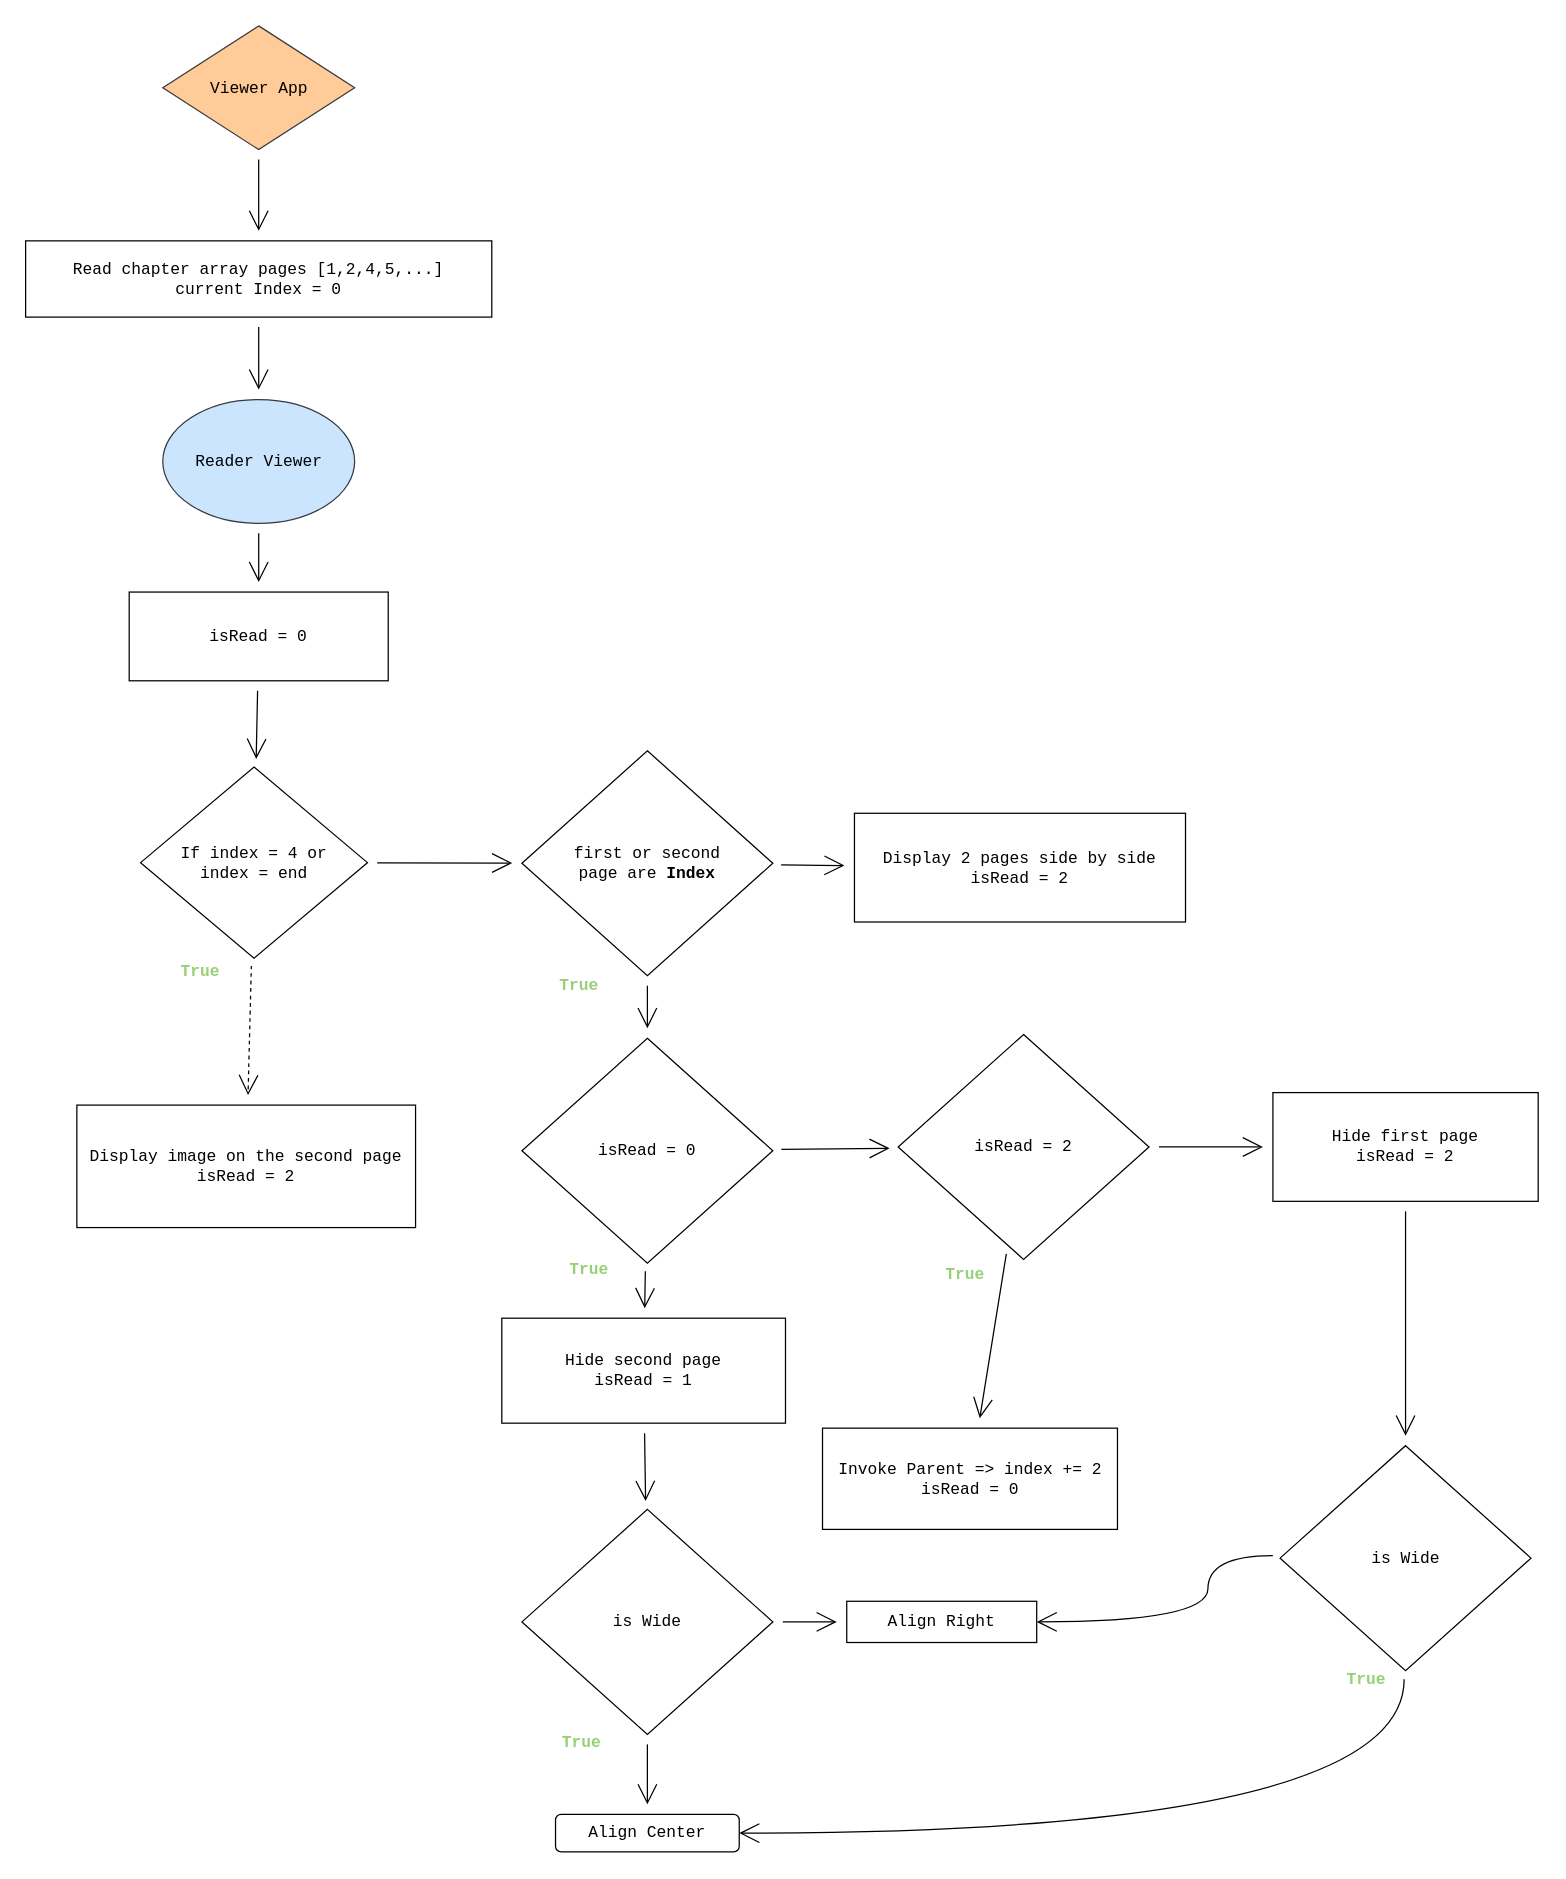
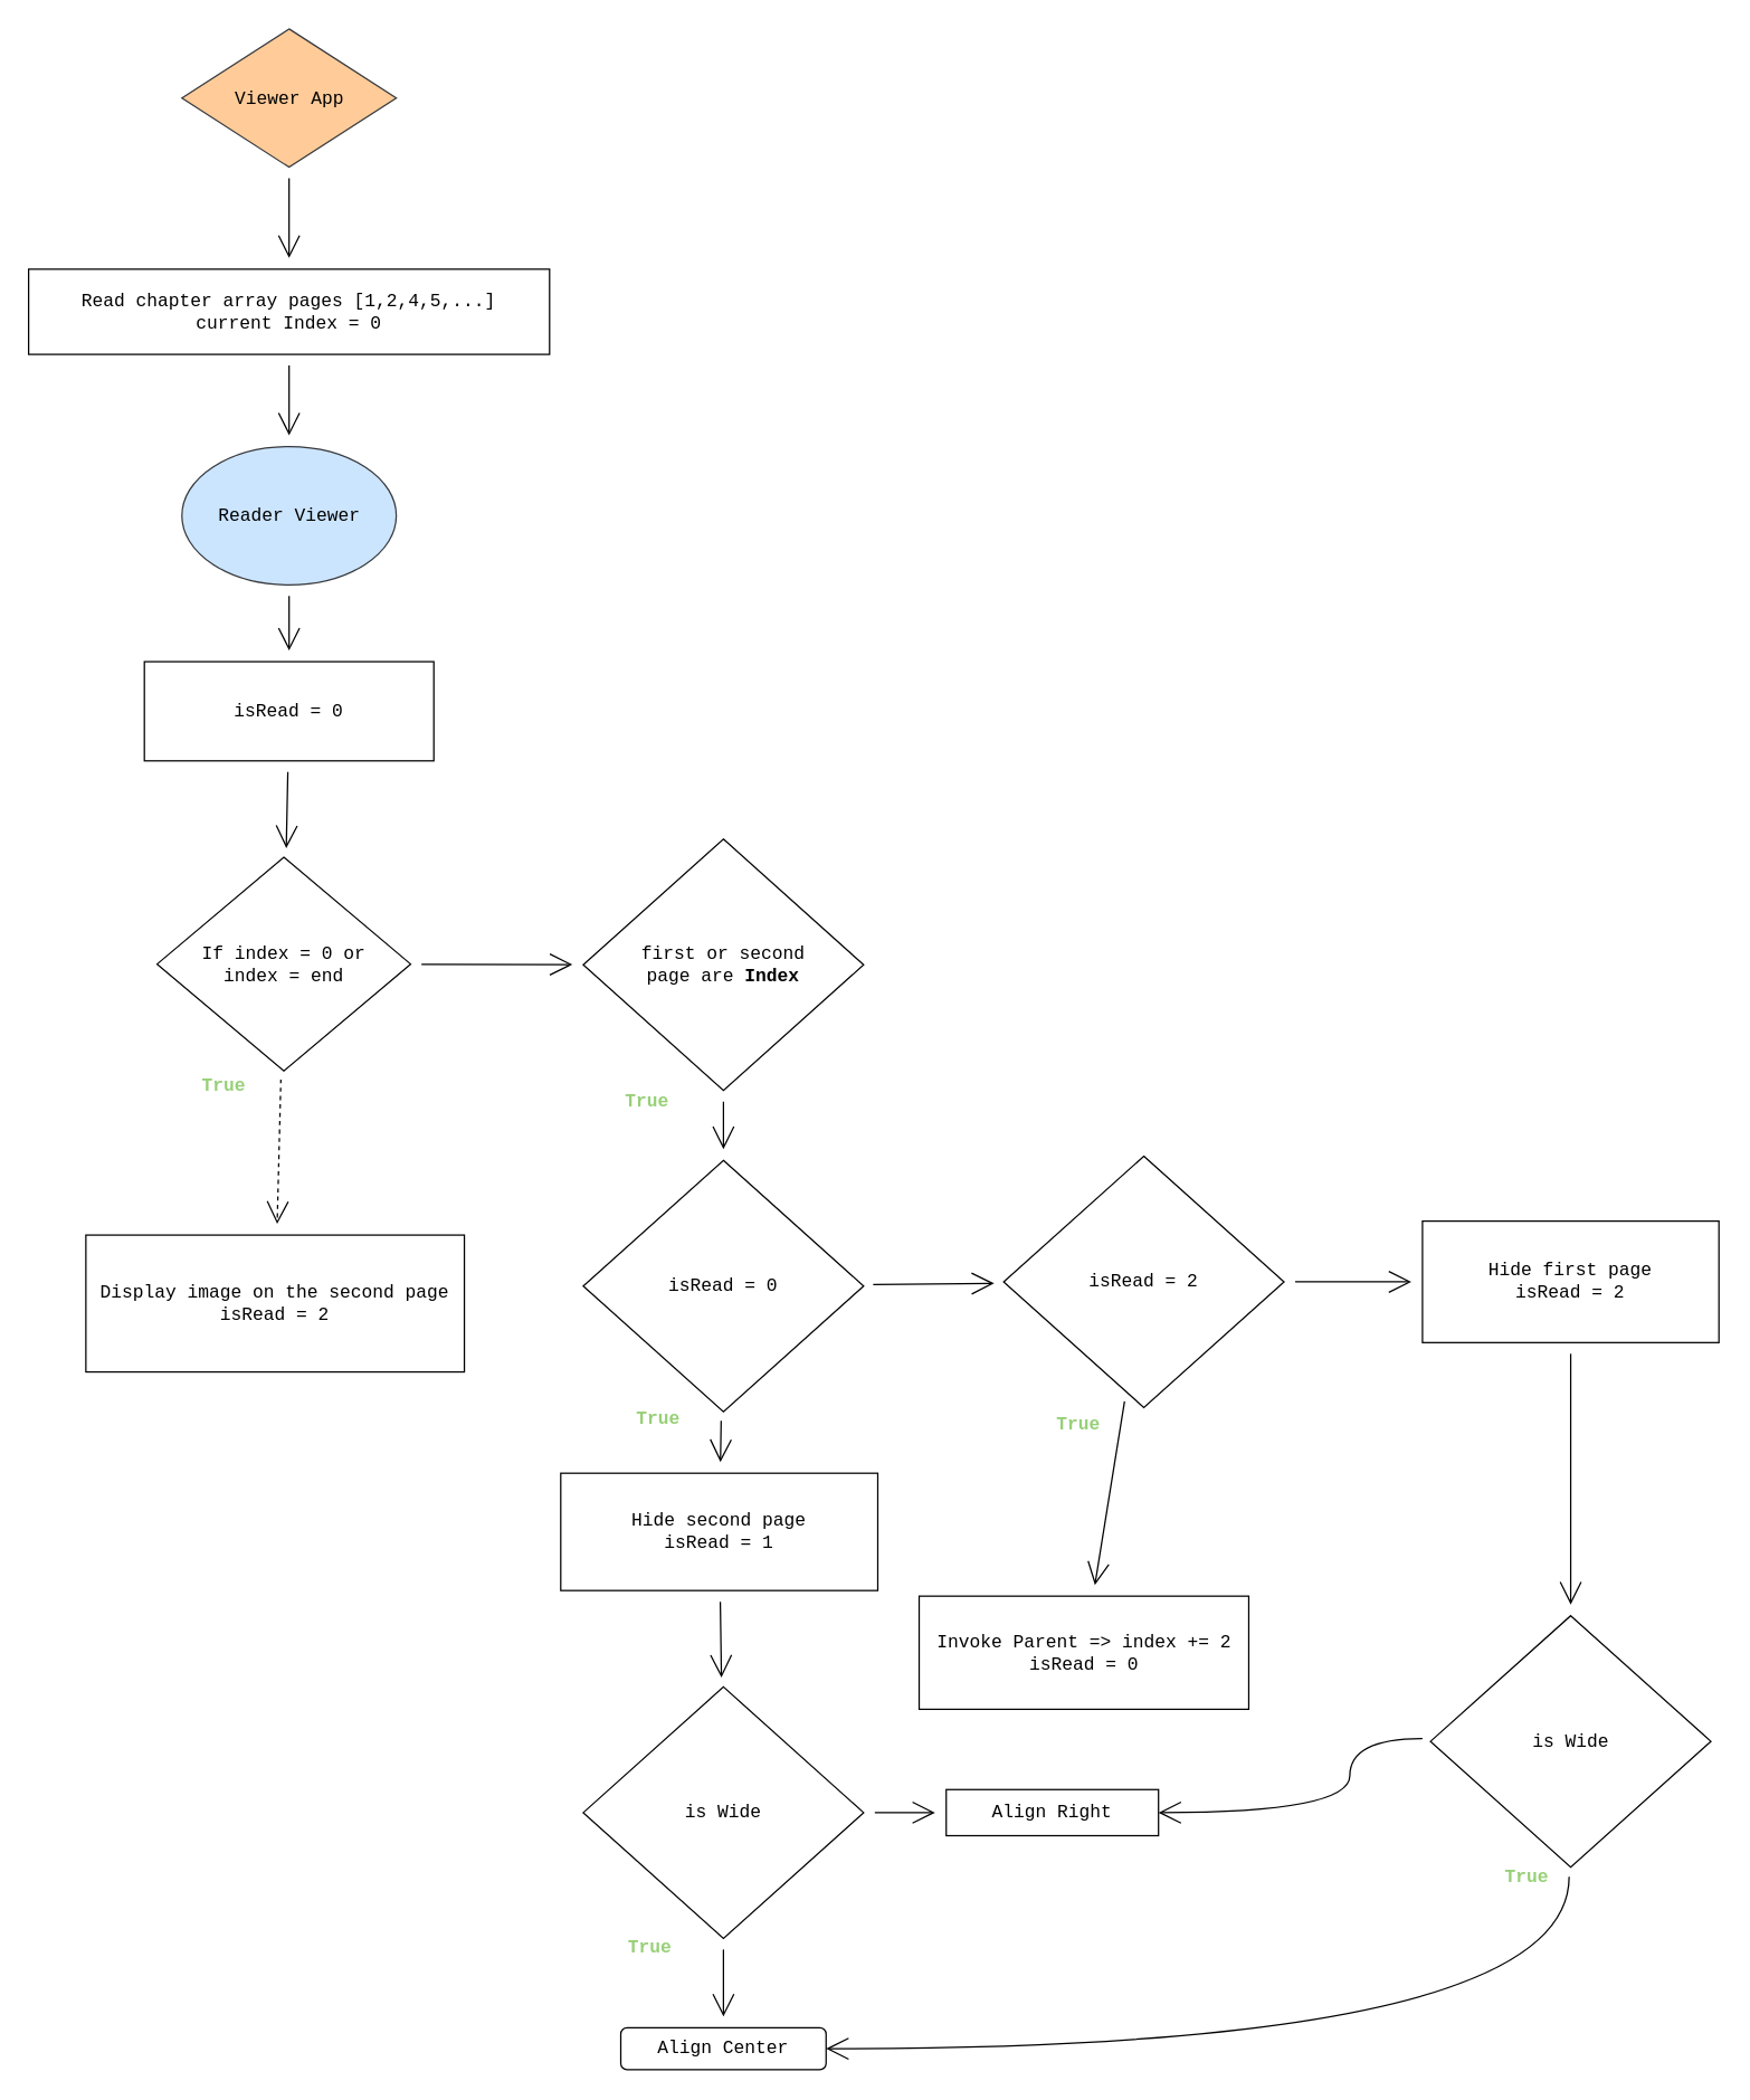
  <mxCell id="0" />
  <mxCell id="1" parent="0" />
  <mxCell id="2" value="" style="edgeStyle=none;curved=1;rounded=0;orthogonalLoop=1;jettySize=auto;html=1;fontFamily=Courier New;fontSize=13;fontColor=#000000;endArrow=open;startSize=14;endSize=14;sourcePerimeterSpacing=8;targetPerimeterSpacing=8;" edge="1" parent="1" source="3" target="13"><mxGeometry relative="1" as="geometry" /></mxCell>
  <mxCell id="3" value="Read chapter array pages [1,2,4,5,...]&lt;br style=&quot;font-size: 13px;&quot;&gt;current Index = 0" style="rounded=0;whiteSpace=wrap;html=1;hachureGap=4;fontFamily=Courier New;fontSize=13;" vertex="1" parent="1"><mxGeometry x="20" y="192" width="373" height="61" as="geometry" /></mxCell>
  <mxCell id="4" value="" style="edgeStyle=none;curved=1;rounded=0;orthogonalLoop=1;jettySize=auto;html=1;endArrow=open;startSize=14;endSize=14;sourcePerimeterSpacing=8;targetPerimeterSpacing=8;fontFamily=Courier New;fontSize=13;dashed=1;" edge="1" parent="1" source="6" target="7"><mxGeometry relative="1" as="geometry" /></mxCell>
  <mxCell id="5" style="edgeStyle=none;curved=1;rounded=0;orthogonalLoop=1;jettySize=auto;html=1;fontFamily=Courier New;fontSize=13;fontColor=#000000;endArrow=open;startSize=14;endSize=14;sourcePerimeterSpacing=8;targetPerimeterSpacing=8;" edge="1" parent="1" source="6" target="11"><mxGeometry relative="1" as="geometry" /></mxCell>
- <mxCell id="6" value="If index = 4 or&lt;br&gt;index = end" style="rhombus;whiteSpace=wrap;html=1;hachureGap=4;fontFamily=Courier New;fontSize=13;" vertex="1" parent="1"><mxGeometry x="112" y="613" width="181.5" height="153" as="geometry" /></mxCell>
+ <mxCell id="6" value="If index = 0 or&lt;br&gt;index = end" style="rhombus;whiteSpace=wrap;html=1;hachureGap=4;fontFamily=Courier New;fontSize=13;" vertex="1" parent="1"><mxGeometry x="112" y="613" width="181.5" height="153" as="geometry" /></mxCell>
  <mxCell id="7" value="Display image on the second page&lt;br&gt;isRead = 2" style="whiteSpace=wrap;html=1;hachureGap=4;fontFamily=Courier New;fontSize=13;" vertex="1" parent="1"><mxGeometry x="61" y="883.5" width="271" height="98" as="geometry" /></mxCell>
  <mxCell id="8" value="&lt;font color=&quot;#97d077&quot; style=&quot;font-size: 13px;&quot;&gt;True&lt;/font&gt;" style="text;html=1;strokeColor=none;fillColor=none;align=center;verticalAlign=middle;whiteSpace=wrap;rounded=0;hachureGap=4;fontStyle=1;fontSize=13;fontFamily=Courier New;" vertex="1" parent="1"><mxGeometry x="129.75" y="762" width="60" height="30" as="geometry" /></mxCell>
  <mxCell id="9" value="" style="edgeStyle=none;curved=1;rounded=0;orthogonalLoop=1;jettySize=auto;html=1;fontFamily=Courier New;fontSize=13;fontColor=#000000;endArrow=open;startSize=14;endSize=14;sourcePerimeterSpacing=8;targetPerimeterSpacing=8;" edge="1" parent="1" source="11" target="18"><mxGeometry relative="1" as="geometry" /></mxCell>
- <mxCell id="10" value="" style="edgeStyle=none;curved=1;rounded=0;orthogonalLoop=1;jettySize=auto;html=1;fontFamily=Courier New;fontSize=13;fontColor=#000000;endArrow=open;startSize=14;endSize=14;sourcePerimeterSpacing=8;targetPerimeterSpacing=8;" edge="1" parent="1" source="11" target="28"><mxGeometry relative="1" as="geometry" /></mxCell>
  <mxCell id="11" value="first or second&lt;br&gt;page are&amp;nbsp;&lt;b&gt;Index&lt;/b&gt;" style="rhombus;whiteSpace=wrap;html=1;hachureGap=4;fontFamily=Courier New;fontSize=13;" vertex="1" parent="1"><mxGeometry x="417.12" y="600" width="200.75" height="180" as="geometry" /></mxCell>
  <mxCell id="12" value="" style="edgeStyle=none;curved=1;rounded=0;orthogonalLoop=1;jettySize=auto;html=1;fontFamily=Courier New;fontSize=13;fontColor=#000000;endArrow=open;startSize=14;endSize=14;sourcePerimeterSpacing=8;targetPerimeterSpacing=8;" edge="1" parent="1" source="13" target="15"><mxGeometry relative="1" as="geometry" /></mxCell>
  <mxCell id="13" value="Reader Viewer" style="ellipse;whiteSpace=wrap;html=1;hachureGap=4;fontFamily=Courier New;fontSize=13;fillColor=#cce5ff;strokeColor=#36393d;" vertex="1" parent="1"><mxGeometry x="129.75" y="319" width="153.5" height="99" as="geometry" /></mxCell>
  <mxCell id="14" style="edgeStyle=none;curved=1;rounded=0;orthogonalLoop=1;jettySize=auto;html=1;fontFamily=Courier New;fontSize=13;fontColor=#000000;endArrow=open;startSize=14;endSize=14;sourcePerimeterSpacing=8;targetPerimeterSpacing=8;" edge="1" parent="1" source="15" target="6"><mxGeometry relative="1" as="geometry" /></mxCell>
  <mxCell id="15" value="isRead = 0" style="whiteSpace=wrap;html=1;hachureGap=4;fontFamily=Courier New;fontSize=13;fontColor=#000000;" vertex="1" parent="1"><mxGeometry x="102.88" y="473" width="207.25" height="71" as="geometry" /></mxCell>
  <mxCell id="16" value="" style="edgeStyle=none;curved=1;rounded=0;orthogonalLoop=1;jettySize=auto;html=1;fontFamily=Courier New;fontSize=13;fontColor=#000000;endArrow=open;startSize=14;endSize=14;sourcePerimeterSpacing=8;targetPerimeterSpacing=8;" edge="1" parent="1" source="18" target="26"><mxGeometry relative="1" as="geometry" /></mxCell>
  <mxCell id="17" style="edgeStyle=none;curved=1;rounded=0;orthogonalLoop=1;jettySize=auto;html=1;fontFamily=Courier New;fontSize=13;fontColor=#000000;endArrow=open;startSize=14;endSize=14;sourcePerimeterSpacing=8;targetPerimeterSpacing=8;" edge="1" parent="1" source="18" target="42"><mxGeometry relative="1" as="geometry" /></mxCell>
  <mxCell id="18" value="isRead = 0" style="rhombus;whiteSpace=wrap;html=1;hachureGap=4;fontFamily=Courier New;fontSize=13;fontColor=#000000;" vertex="1" parent="1"><mxGeometry x="417.12" y="830" width="200.75" height="180" as="geometry" /></mxCell>
  <mxCell id="19" value="Align Right" style="whiteSpace=wrap;html=1;hachureGap=4;fontFamily=Courier New;fontSize=13;fontColor=#000000;" vertex="1" parent="1"><mxGeometry x="677" y="1280.5" width="152" height="33" as="geometry" /></mxCell>
  <mxCell id="20" style="edgeStyle=none;curved=1;rounded=0;orthogonalLoop=1;jettySize=auto;html=1;fontFamily=Courier New;fontSize=13;fontColor=#000000;endArrow=open;startSize=14;endSize=14;sourcePerimeterSpacing=8;targetPerimeterSpacing=8;" edge="1" parent="1" source="21" target="39"><mxGeometry relative="1" as="geometry" /></mxCell>
  <mxCell id="21" value="Hide first page&lt;br&gt;isRead = 2" style="whiteSpace=wrap;html=1;hachureGap=4;fontFamily=Courier New;fontSize=13;fontColor=#000000;" vertex="1" parent="1"><mxGeometry x="1018" y="873.5" width="212.25" height="87" as="geometry" /></mxCell>
  <mxCell id="22" value="&lt;font color=&quot;#97d077&quot; style=&quot;font-size: 13px;&quot;&gt;True&lt;/font&gt;" style="text;html=1;strokeColor=none;fillColor=none;align=center;verticalAlign=middle;whiteSpace=wrap;rounded=0;hachureGap=4;fontStyle=1;fontSize=13;fontFamily=Courier New;" vertex="1" parent="1"><mxGeometry x="441.12" y="1000" width="60" height="30" as="geometry" /></mxCell>
  <mxCell id="23" value="&lt;font color=&quot;#97d077&quot; style=&quot;font-size: 13px;&quot;&gt;True&lt;/font&gt;" style="text;html=1;strokeColor=none;fillColor=none;align=center;verticalAlign=middle;whiteSpace=wrap;rounded=0;hachureGap=4;fontStyle=1;fontSize=13;fontFamily=Courier New;" vertex="1" parent="1"><mxGeometry x="433.12" y="773" width="60" height="30" as="geometry" /></mxCell>
  <mxCell id="24" value="" style="edgeStyle=none;curved=1;rounded=0;orthogonalLoop=1;jettySize=auto;html=1;fontFamily=Courier New;fontSize=13;fontColor=#000000;endArrow=open;startSize=14;endSize=14;sourcePerimeterSpacing=8;targetPerimeterSpacing=8;" edge="1" parent="1" source="26" target="27"><mxGeometry relative="1" as="geometry" /></mxCell>
  <mxCell id="25" style="edgeStyle=none;curved=1;rounded=0;orthogonalLoop=1;jettySize=auto;html=1;fontFamily=Courier New;fontSize=13;fontColor=#000000;endArrow=open;startSize=14;endSize=14;sourcePerimeterSpacing=8;targetPerimeterSpacing=8;" edge="1" parent="1" source="26" target="21"><mxGeometry relative="1" as="geometry" /></mxCell>
  <mxCell id="26" value="isRead = 2" style="rhombus;whiteSpace=wrap;html=1;hachureGap=4;fontFamily=Courier New;fontSize=13;fontColor=#000000;" vertex="1" parent="1"><mxGeometry x="718.125" y="827" width="200.75" height="180" as="geometry" /></mxCell>
  <mxCell id="27" value="Invoke Parent =&amp;gt; index += 2&lt;br&gt;isRead = 0" style="whiteSpace=wrap;html=1;hachureGap=4;fontFamily=Courier New;fontSize=13;fontColor=#000000;" vertex="1" parent="1"><mxGeometry x="657.62" y="1142" width="236" height="81" as="geometry" /></mxCell>
- <mxCell id="28" value="Display 2 pages side by side&lt;br&gt;isRead = 2" style="whiteSpace=wrap;html=1;hachureGap=4;fontFamily=Courier New;fontSize=13;fontColor=#000000;" vertex="1" parent="1"><mxGeometry x="683.18" y="650" width="264.88" height="87" as="geometry" /></mxCell>
  <mxCell id="29" value="&lt;font color=&quot;#97d077&quot; style=&quot;font-size: 13px;&quot;&gt;True&lt;/font&gt;" style="text;html=1;strokeColor=none;fillColor=none;align=center;verticalAlign=middle;whiteSpace=wrap;rounded=0;hachureGap=4;fontStyle=1;fontSize=13;fontFamily=Courier New;" vertex="1" parent="1"><mxGeometry x="742.12" y="1004" width="60" height="30" as="geometry" /></mxCell>
  <mxCell id="30" style="edgeStyle=none;curved=1;rounded=0;orthogonalLoop=1;jettySize=auto;html=1;fontFamily=Courier New;fontSize=13;fontColor=#000000;endArrow=open;startSize=14;endSize=14;sourcePerimeterSpacing=8;targetPerimeterSpacing=8;" edge="1" parent="1" source="31" target="3"><mxGeometry relative="1" as="geometry" /></mxCell>
  <mxCell id="31" value="Viewer App" style="rhombus;whiteSpace=wrap;html=1;hachureGap=4;fontFamily=Courier New;fontSize=13;fillColor=#ffcc99;strokeColor=#36393d;" vertex="1" parent="1"><mxGeometry x="129.76" y="20" width="153.5" height="99" as="geometry" /></mxCell>
  <mxCell id="32" style="edgeStyle=none;curved=1;rounded=0;orthogonalLoop=1;jettySize=auto;html=1;fontFamily=Courier New;fontSize=13;fontColor=#000000;endArrow=open;startSize=14;endSize=14;sourcePerimeterSpacing=8;targetPerimeterSpacing=8;" edge="1" parent="1" source="34" target="35"><mxGeometry relative="1" as="geometry" /></mxCell>
  <mxCell id="33" style="edgeStyle=none;curved=1;rounded=0;orthogonalLoop=1;jettySize=auto;html=1;fontFamily=Courier New;fontSize=13;fontColor=#000000;endArrow=open;startSize=14;endSize=14;sourcePerimeterSpacing=8;targetPerimeterSpacing=8;" edge="1" parent="1" source="34" target="19"><mxGeometry relative="1" as="geometry" /></mxCell>
  <mxCell id="34" value="is Wide" style="rhombus;whiteSpace=wrap;html=1;hachureGap=4;fontFamily=Courier New;fontSize=13;fontColor=#000000;" vertex="1" parent="1"><mxGeometry x="417.12" y="1207" width="200.75" height="180" as="geometry" /></mxCell>
  <mxCell id="35" value="Align Center" style="whiteSpace=wrap;html=1;hachureGap=4;fontFamily=Courier New;fontSize=13;fontColor=#000000;rounded=1;" vertex="1" parent="1"><mxGeometry x="443.99" y="1451" width="147" height="30" as="geometry" /></mxCell>
  <mxCell id="36" value="&lt;font color=&quot;#97d077&quot; style=&quot;font-size: 13px;&quot;&gt;True&lt;/font&gt;" style="text;html=1;strokeColor=none;fillColor=none;align=center;verticalAlign=middle;whiteSpace=wrap;rounded=0;hachureGap=4;fontStyle=1;fontSize=13;fontFamily=Courier New;" vertex="1" parent="1"><mxGeometry x="435.24" y="1379" width="60" height="30" as="geometry" /></mxCell>
  <mxCell id="37" style="edgeStyle=orthogonalEdgeStyle;curved=1;rounded=0;orthogonalLoop=1;jettySize=auto;html=1;entryX=1;entryY=0.5;entryDx=0;entryDy=0;fontFamily=Courier New;fontSize=13;fontColor=#000000;endArrow=open;startSize=14;endSize=14;sourcePerimeterSpacing=8;targetPerimeterSpacing=8;" edge="1" parent="1" source="39" target="35"><mxGeometry relative="1" as="geometry"><Array as="points"><mxPoint x="1123" y="1466" /></Array></mxGeometry></mxCell>
  <mxCell id="38" style="edgeStyle=orthogonalEdgeStyle;curved=1;rounded=0;orthogonalLoop=1;jettySize=auto;html=1;entryX=1;entryY=0.5;entryDx=0;entryDy=0;fontFamily=Courier New;fontSize=13;fontColor=#000000;endArrow=open;startSize=14;endSize=14;sourcePerimeterSpacing=8;targetPerimeterSpacing=8;" edge="1" parent="1" source="39" target="19"><mxGeometry relative="1" as="geometry"><Array as="points"><mxPoint x="966" y="1244" /><mxPoint x="966" y="1297" /></Array></mxGeometry></mxCell>
  <mxCell id="39" value="is Wide" style="rhombus;whiteSpace=wrap;html=1;hachureGap=4;fontFamily=Courier New;fontSize=13;fontColor=#000000;" vertex="1" parent="1"><mxGeometry x="1023.75" y="1156" width="200.75" height="180" as="geometry" /></mxCell>
  <mxCell id="40" value="&lt;font color=&quot;#97d077&quot; style=&quot;font-size: 13px;&quot;&gt;True&lt;/font&gt;" style="text;html=1;strokeColor=none;fillColor=none;align=center;verticalAlign=middle;whiteSpace=wrap;rounded=0;hachureGap=4;fontStyle=1;fontSize=13;fontFamily=Courier New;" vertex="1" parent="1"><mxGeometry x="1063" y="1328" width="60" height="30" as="geometry" /></mxCell>
  <mxCell id="41" style="edgeStyle=none;curved=1;rounded=0;orthogonalLoop=1;jettySize=auto;html=1;fontFamily=Courier New;fontSize=13;fontColor=#000000;endArrow=open;startSize=14;endSize=14;sourcePerimeterSpacing=8;targetPerimeterSpacing=8;" edge="1" parent="1" source="42" target="34"><mxGeometry relative="1" as="geometry" /></mxCell>
  <mxCell id="42" value="Hide second page&lt;br&gt;isRead = 1" style="whiteSpace=wrap;html=1;hachureGap=4;fontFamily=Courier New;fontSize=13;fontColor=#000000;" vertex="1" parent="1"><mxGeometry x="401" y="1054" width="227" height="84" as="geometry" /></mxCell>
